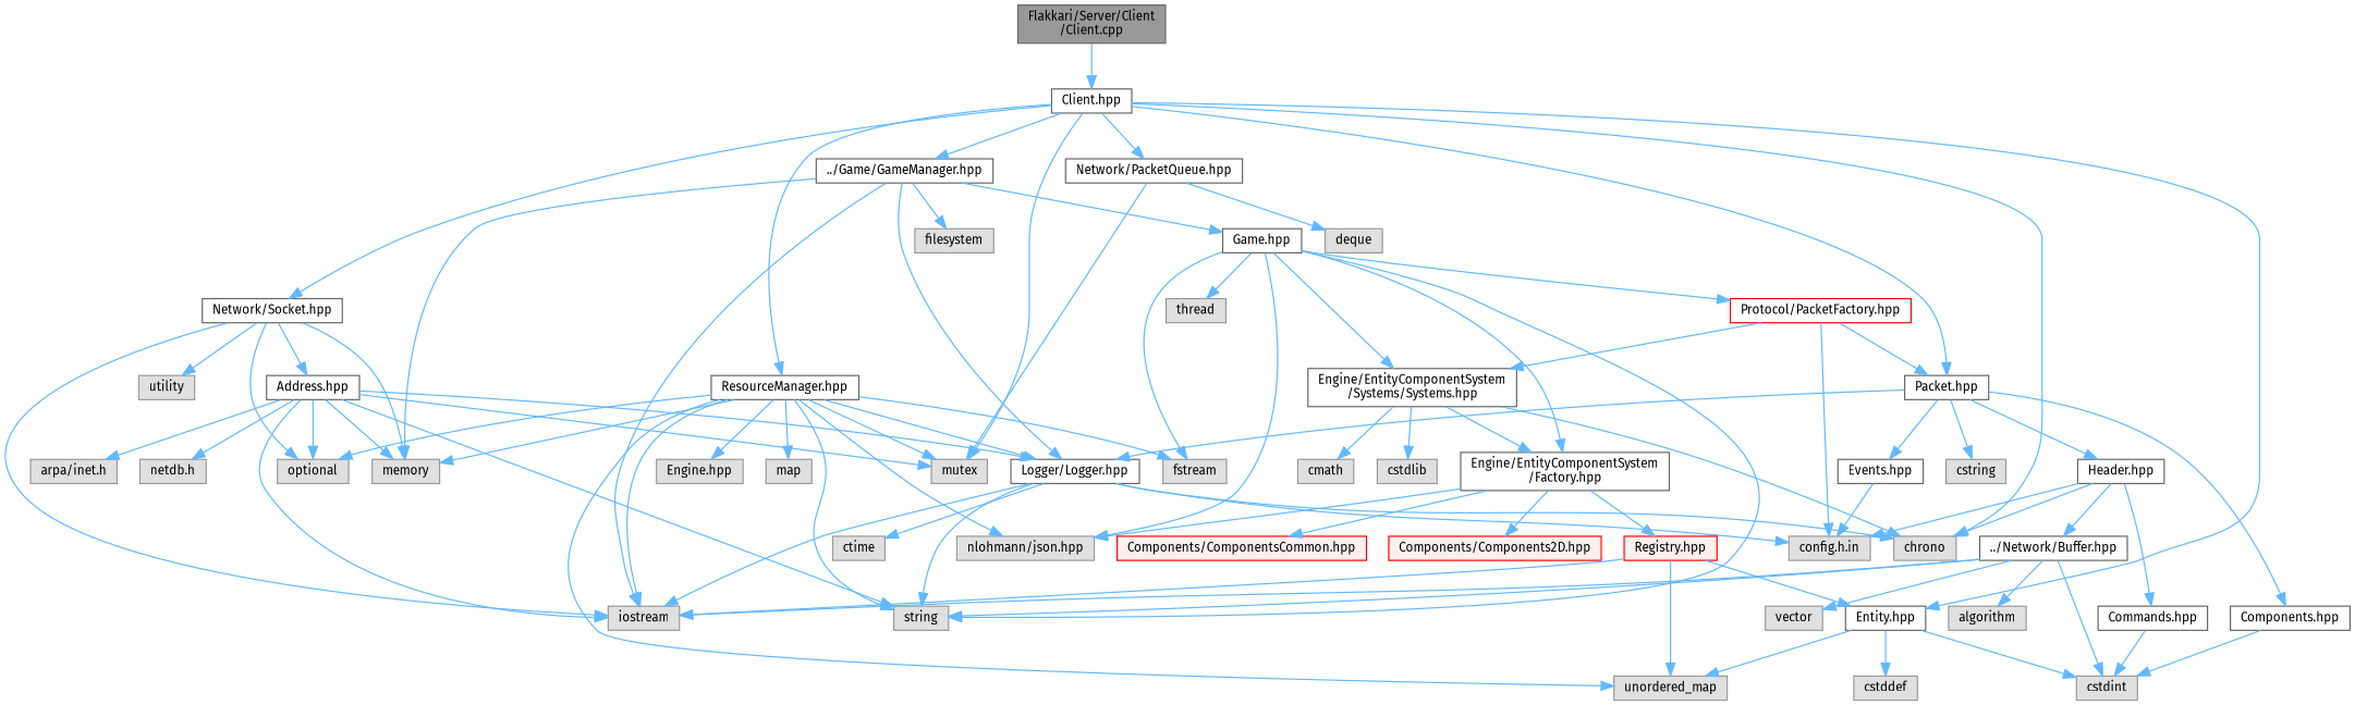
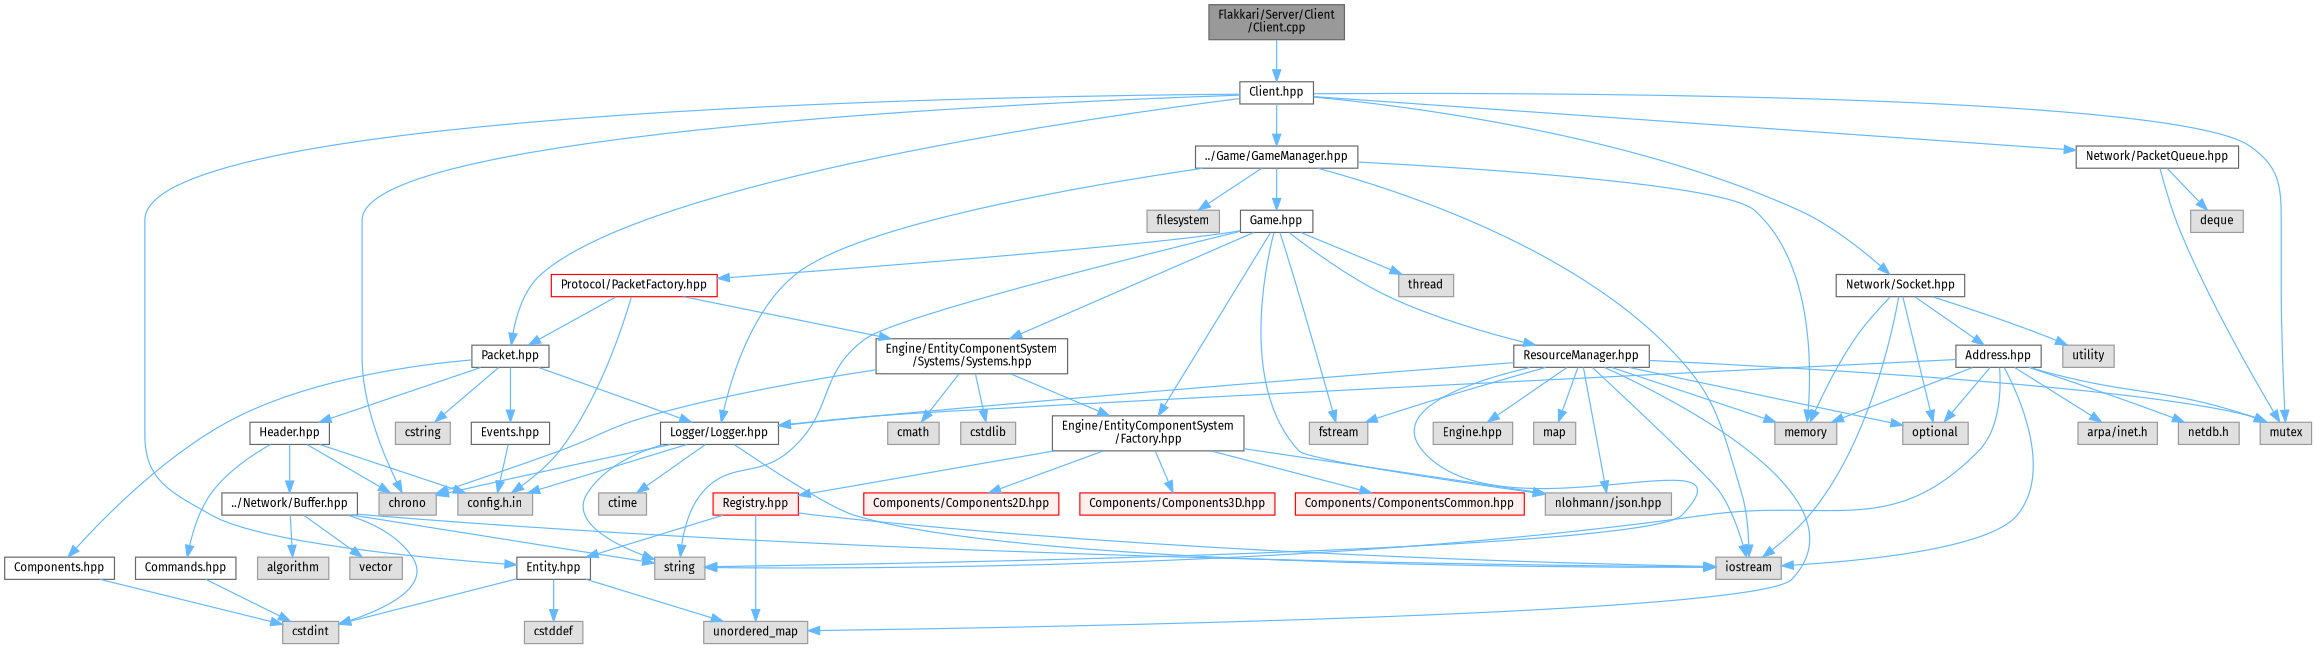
  digraph {
    fontname="Fira Sans"
    node [color=grey60 fillcolor="#E0E0E0" fontname="Fira Sans" fontsize=10 shape=box style=filled]
    edge [color=steelblue1 fontname="Fira Sans" fontsize=10 labelfontname=Helvetica labelfontsize=10 style=solid]
    n1 [color=gray40 fillcolor=grey60 fontcolor=black height=0.2 label="Flakkari/Server/Client\l/Client.cpp" width=0.4]
    n2 [color=grey40 fillcolor=white height=0.2 label="Client.hpp" width=0.4]
    n3 [height=0.2 label=chrono width=0.4]
    n4 [height=0.2 label=mutex width=0.4]
    n5 [color=grey40 fillcolor=white height=0.2 label="../Game/GameManager.hpp" width=0.4]
    n6 [color=grey40 fillcolor=white height=0.2 label="Entity.hpp" width=0.4]
    n7 [color=grey40 fillcolor=white height=0.2 label="Packet.hpp" width=0.4]
    n8 [color=grey40 fillcolor=white height=0.2 label="Network/PacketQueue.hpp" width=0.4]
    n9 [color=grey40 fillcolor=white height=0.2 label="Network/Socket.hpp" width=0.4]
    n10 [height=0.2 label=filesystem width=0.4]
    n11 [height=0.2 label=iostream width=0.4]
    n12 [height=0.2 label=memory width=0.4]
    n13 [color=grey40 fillcolor=white height=0.2 label="Game.hpp" width=0.4]
    n14 [color=grey40 fillcolor=white height=0.2 label="Logger/Logger.hpp" width=0.4]
    n15 [height=0.2 label=unordered_map width=0.4]
    n16 [height=0.2 label=cstddef width=0.4]
    n17 [height=0.2 label=cstdint width=0.4]
    n18 [color=grey40 fillcolor=white height=0.2 label="Components.hpp" width=0.4]
    n19 [color=grey40 fillcolor=white height=0.2 label="Events.hpp" width=0.4]
    n20 [color=grey40 fillcolor=white height=0.2 label="Header.hpp" width=0.4]
    n21 [height=0.2 label=cstring width=0.4]
    n22 [height=0.2 label=deque width=0.4]
    n23 [height=0.2 label=optional width=0.4]
    n24 [color=grey40 fillcolor=white height=0.2 label="Address.hpp" width=0.4]
    n25 [height=0.2 label=utility width=0.4]
    n26 [height=0.2 label=fstream width=0.4]
    n27 [height=0.2 label="nlohmann/json.hpp" width=0.4]
    n28 [height=0.2 label=string width=0.4]
    n29 [height=0.2 label=thread width=0.4]
    n30 [color=grey40 fillcolor=white height=0.2 label="Engine/EntityComponentSystem\l/Factory.hpp" width=0.4]
    n31 [color=grey40 fillcolor=white height=0.2 label="Engine/EntityComponentSystem\l/Systems/Systems.hpp" width=0.4]
    n32 [color=red fillcolor=white height=0.2 label="Protocol/PacketFactory.hpp" width=0.4]
    n33 [color=grey40 fillcolor=white height=0.2 label="ResourceManager.hpp" width=0.4]
    n34 [height=0.2 label="config.h.in" width=0.4]
    n35 [height=0.2 label=ctime width=0.4]
    n36 [color=red fillcolor="#FFF0F0" height=0.2 label="Registry.hpp" width=0.4]
    n37 [color=red fillcolor="#FFF0F0" height=0.2 label="Components/Components2D.hpp" width=0.4]
+   n38 [color=red fillcolor="#FFF0F0" height=0.2 label="Components/Components3D.hpp" width=0.4]
    n39 [color=red fillcolor="#FFF0F0" height=0.2 label="Components/ComponentsCommon.hpp" width=0.4]
    n40 [height=0.2 label=cmath width=0.4]
    n41 [height=0.2 label=cstdlib width=0.4]
    n42 [height=0.2 label="Engine.hpp" width=0.4]
    n43 [height=0.2 label=map width=0.4]
    n44 [color=grey40 fillcolor=white height=0.2 label="../Network/Buffer.hpp" width=0.4]
    n45 [color=grey40 fillcolor=white height=0.2 label="Commands.hpp" width=0.4]
    n46 [height=0.2 label=algorithm width=0.4]
    n47 [height=0.2 label=vector width=0.4]
    n48 [height=0.2 label="arpa/inet.h" width=0.4]
    n49 [height=0.2 label="netdb.h" width=0.4]
    n1 -> n2
    n2 -> n3
    n2 -> n4
    n2 -> n5
    n2 -> n6
    n2 -> n7
    n2 -> n8
    n2 -> n9
    n5 -> n10
    n5 -> n11
    n5 -> n12
    n5 -> n13
    n5 -> n14
    n6 -> n15
    n6 -> n16
    n6 -> n17
    n7 -> n14
    n7 -> n18
    n7 -> n19
    n7 -> n20
    n7 -> n21
    n8 -> n4
    n8 -> n22
    n9 -> n11
    n9 -> n12
    n9 -> n23
    n9 -> n24
    n9 -> n25
    n13 -> n26
    n13 -> n27
    n13 -> n28
    n13 -> n29
    n13 -> n30
    n13 -> n31
    n13 -> n32
-   n2 -> n33
+   n13 -> n33
    n14 -> n3
    n14 -> n11
    n14 -> n28
    n14 -> n34
    n14 -> n35
    n18 -> n17
    n19 -> n34
    n20 -> n3
    n20 -> n34
    n20 -> n44
    n20 -> n45
    n24 -> n4
    n24 -> n11
    n24 -> n12
    n24 -> n14
    n24 -> n23
    n24 -> n28
    n24 -> n48
    n24 -> n49
    n30 -> n27
    n30 -> n36
    n30 -> n37
+   n30 -> n38
    n30 -> n39
    n31 -> n3
    n31 -> n30
    n31 -> n40
    n31 -> n41
    n32 -> n7
    n32 -> n31
    n32 -> n34
    n33 -> n4
    n33 -> n11
    n33 -> n12
    n33 -> n14
    n33 -> n15
    n33 -> n23
    n33 -> n26
    n33 -> n27
    n33 -> n28
    n33 -> n42
    n33 -> n43
    n36 -> n6
    n36 -> n11
    n36 -> n15
    n44 -> n11
    n44 -> n17
    n44 -> n28
    n44 -> n46
    n44 -> n47
    n45 -> n17
  }
